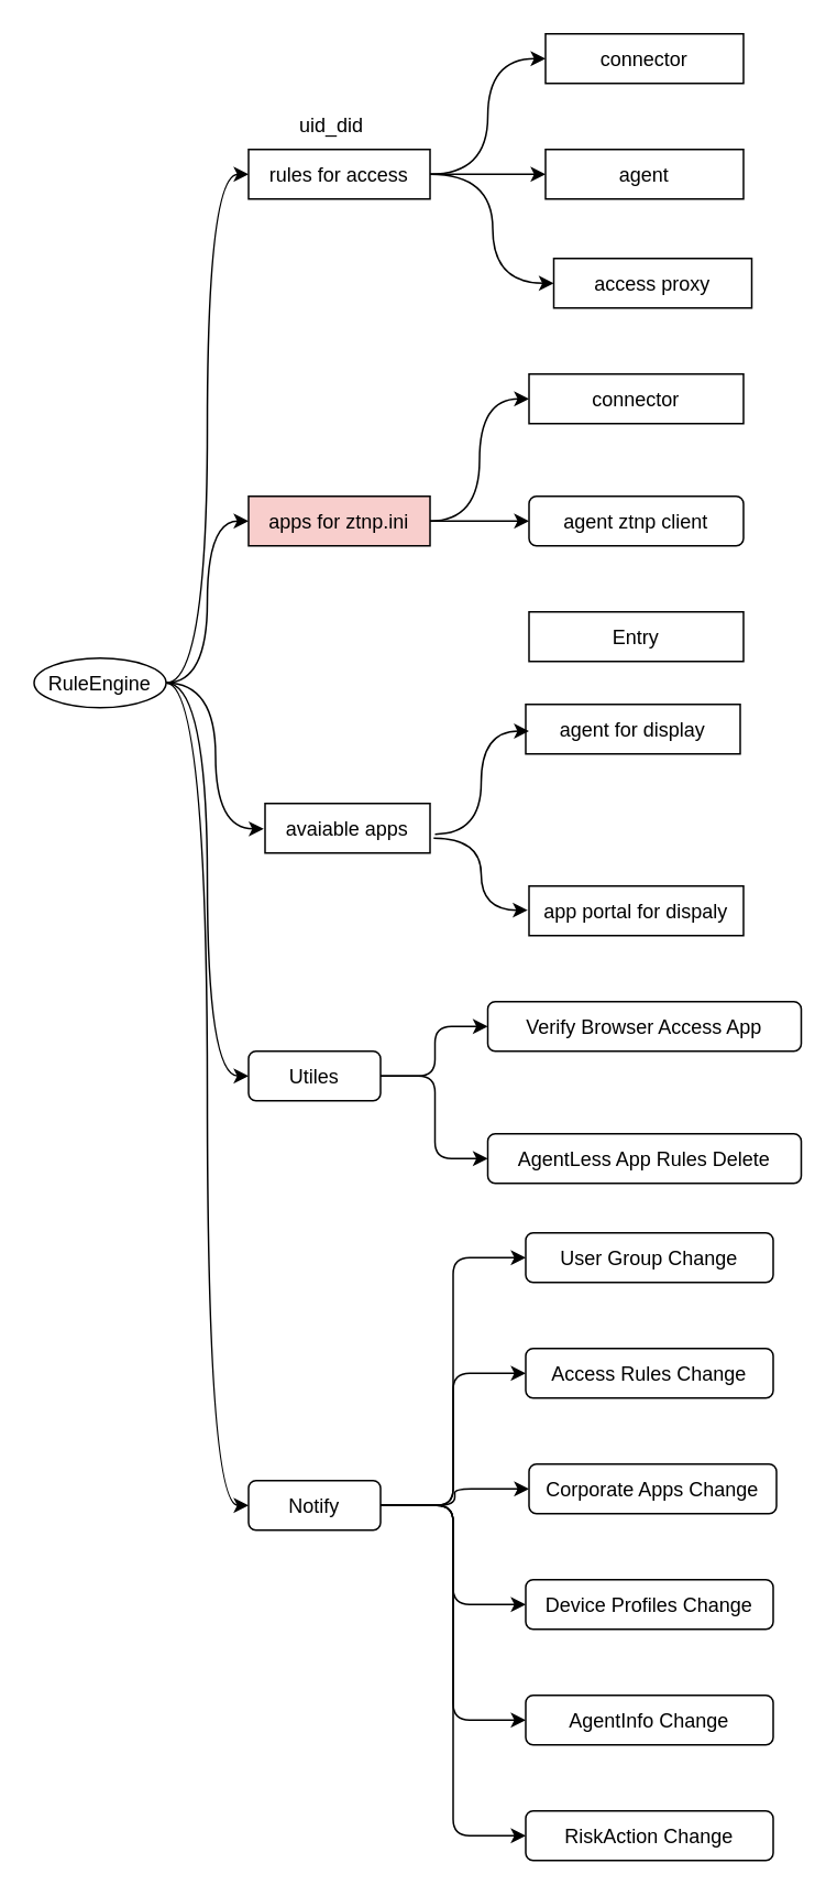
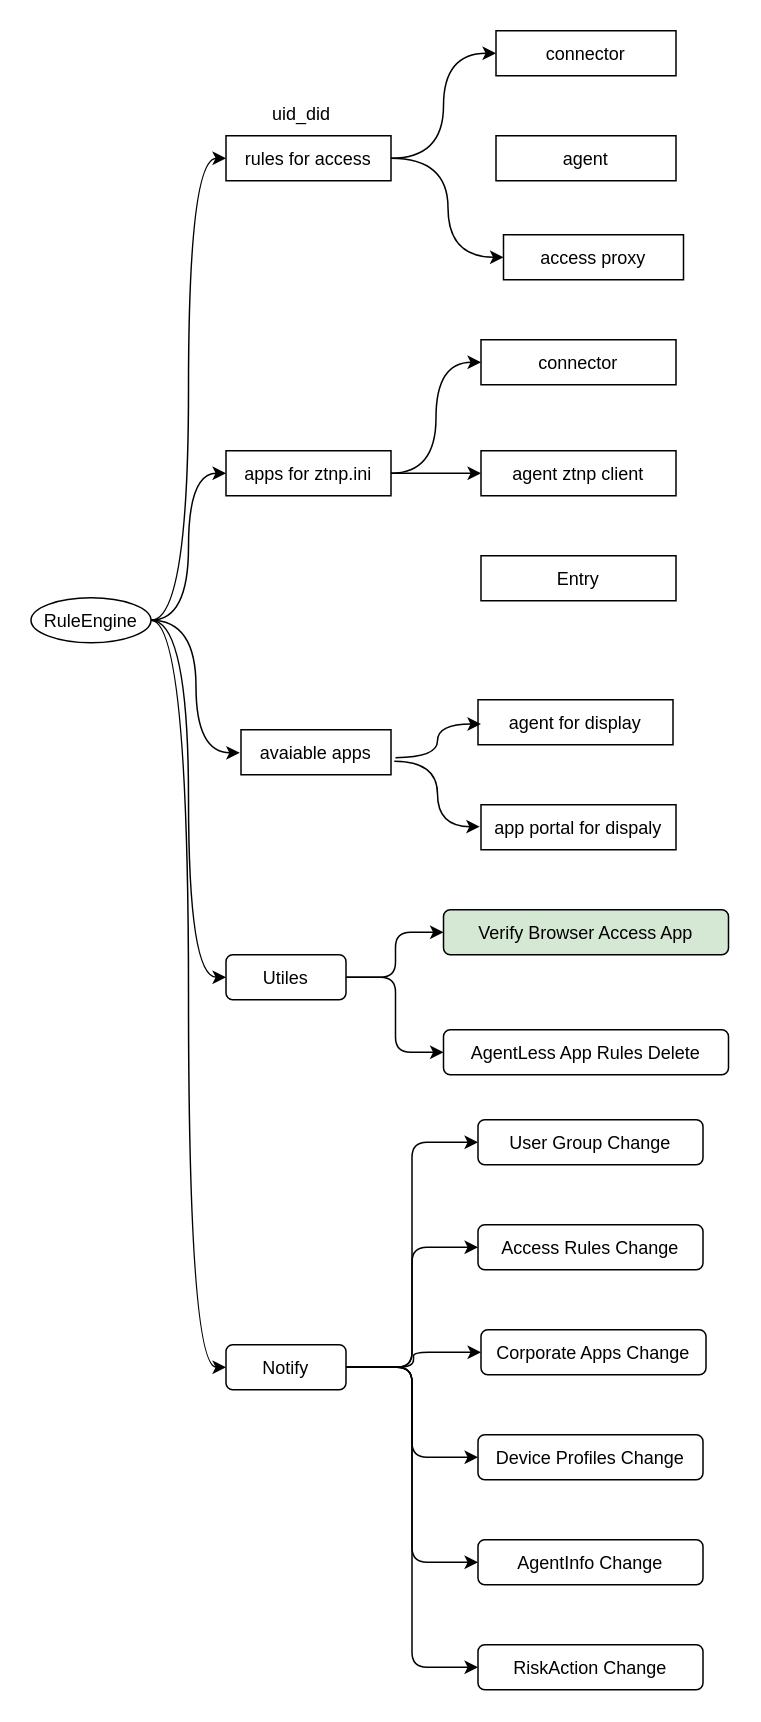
  <mxCell id="0" />
  <mxCell id="1" parent="0" />
  <mxCell id="2" value="RuleEngine" style="ellipse;" vertex="1" parent="1"><mxGeometry x="20" y="398" width="80" height="30" as="geometry" /></mxCell>
  <mxCell id="3" value="rules for access" style="" vertex="1" parent="1"><mxGeometry x="150" y="90" width="110" height="30" as="geometry" /></mxCell>
  <mxCell id="4" value="" style="edgeStyle=elbowEdgeStyle;elbow=horizontal;curved=1;" edge="1" source="2" target="3" parent="1"><mxGeometry relative="1" as="geometry" /></mxCell>
- <mxCell id="5" value="apps for ztnp.ini" style="fillColor=#f8cecc;" vertex="1" parent="1"><mxGeometry x="150" y="300" width="110" height="30" as="geometry" /></mxCell>
+ <mxCell id="5" value="apps for ztnp.ini" style="" vertex="1" parent="1"><mxGeometry x="150" y="300" width="110" height="30" as="geometry" /></mxCell>
  <mxCell id="6" value="" style="edgeStyle=elbowEdgeStyle;elbow=horizontal;curved=1;" edge="1" source="2" target="5" parent="1"><mxGeometry relative="1" as="geometry" /></mxCell>
  <mxCell id="7" value="avaiable apps" style="" vertex="1" parent="1"><mxGeometry x="160" y="486" width="100" height="30" as="geometry" /></mxCell>
  <mxCell id="8" value="" style="edgeStyle=elbowEdgeStyle;elbow=horizontal;curved=1;entryX=-0.008;entryY=0.513;entryDx=0;entryDy=0;entryPerimeter=0;" edge="1" source="2" target="7" parent="1"><mxGeometry relative="1" as="geometry" /></mxCell>
  <mxCell id="9" value="connector" style="" vertex="1" parent="1"><mxGeometry x="330" y="20" width="120" height="30" as="geometry" /></mxCell>
  <mxCell id="10" value="" style="edgeStyle=elbowEdgeStyle;elbow=horizontal;curved=1;" edge="1" source="3" target="9" parent="1"><mxGeometry relative="1" as="geometry" /></mxCell>
  <mxCell id="11" value="agent" style="" vertex="1" parent="1"><mxGeometry x="330" y="90" width="120" height="30" as="geometry" /></mxCell>
- <mxCell id="12" value="" style="edgeStyle=elbowEdgeStyle;elbow=horizontal;curved=1;" edge="1" source="3" target="11" parent="1"><mxGeometry relative="1" as="geometry" /></mxCell>
  <mxCell id="13" value="access proxy" style="" vertex="1" parent="1"><mxGeometry x="335" y="156" width="120" height="30" as="geometry" /></mxCell>
  <mxCell id="14" value="" style="edgeStyle=elbowEdgeStyle;elbow=horizontal;curved=1;" edge="1" source="3" target="13" parent="1"><mxGeometry relative="1" as="geometry" /></mxCell>
  <mxCell id="15" value="connector" style="" vertex="1" parent="1"><mxGeometry x="320" y="226" width="130" height="30" as="geometry" /></mxCell>
  <mxCell id="16" value="" style="edgeStyle=elbowEdgeStyle;elbow=horizontal;curved=1;" edge="1" source="5" target="15" parent="1"><mxGeometry relative="1" as="geometry" /></mxCell>
- <mxCell id="17" value="agent ztnp client" style="rounded=1;" vertex="1" parent="1"><mxGeometry x="320" y="300" width="130" height="30" as="geometry" /></mxCell>
+ <mxCell id="17" value="agent ztnp client" style="" vertex="1" parent="1"><mxGeometry x="320" y="300" width="130" height="30" as="geometry" /></mxCell>
  <mxCell id="18" value="" style="edgeStyle=elbowEdgeStyle;elbow=horizontal;curved=1;" edge="1" source="5" target="17" parent="1"><mxGeometry relative="1" as="geometry" /></mxCell>
  <mxCell id="19" value="Entry" style="" vertex="1" parent="1"><mxGeometry x="320" y="370" width="130" height="30" as="geometry" /></mxCell>
  <mxCell id="20" value="" style="edgeStyle=elbowEdgeStyle;elbow=horizontal;curved=1;entryX=0;entryY=0.5;entryDx=0;entryDy=0;" edge="1" source="2" target="40" parent="1"><mxGeometry relative="1" as="geometry"><mxPoint x="150" y="651" as="targetPoint" /></mxGeometry></mxCell>
  <mxCell id="21" value="" style="edgeStyle=elbowEdgeStyle;elbow=horizontal;curved=1;entryX=0;entryY=0.5;entryDx=0;entryDy=0;" edge="1" source="2" target="27" parent="1"><mxGeometry relative="1" as="geometry"><mxPoint x="145" y="761" as="targetPoint" /></mxGeometry></mxCell>
- <mxCell id="22" value="agent for display" style="" vertex="1" parent="1"><mxGeometry x="318" y="426" width="130" height="30" as="geometry" /></mxCell>
+ <mxCell id="22" value="agent for display" style="" vertex="1" parent="1"><mxGeometry x="318" y="466" width="130" height="30" as="geometry" /></mxCell>
  <mxCell id="23" value="" style="edgeStyle=elbowEdgeStyle;elbow=horizontal;curved=1;entryX=0.015;entryY=0.54;entryDx=0;entryDy=0;entryPerimeter=0;exitX=1.03;exitY=0.62;exitDx=0;exitDy=0;exitPerimeter=0;" edge="1" source="7" target="22" parent="1"><mxGeometry relative="1" as="geometry"><mxPoint x="252" y="525" as="sourcePoint" /><mxPoint x="330" y="496" as="targetPoint" /></mxGeometry></mxCell>
  <mxCell id="24" value="app portal for dispaly" style="" vertex="1" parent="1"><mxGeometry x="320" y="536" width="130" height="30" as="geometry" /></mxCell>
  <mxCell id="25" value="" style="edgeStyle=elbowEdgeStyle;elbow=horizontal;curved=1;entryX=-0.006;entryY=0.487;entryDx=0;entryDy=0;entryPerimeter=0;exitX=1.022;exitY=0.7;exitDx=0;exitDy=0;exitPerimeter=0;" edge="1" source="7" target="24" parent="1"><mxGeometry relative="1" as="geometry"><mxPoint x="252" y="525" as="sourcePoint" /></mxGeometry></mxCell>
  <mxCell id="26" value="uid_did" style="text;html=1;align=center;verticalAlign=middle;resizable=0;points=[];autosize=1;strokeColor=none;fillColor=none;" vertex="1" parent="1"><mxGeometry x="175" y="66" width="50" height="20" as="geometry" /></mxCell>
  <mxCell id="27" value="Notify" style="rounded=1;" vertex="1" parent="1"><mxGeometry x="150" y="896" width="80" height="30" as="geometry" /></mxCell>
  <mxCell id="28" value="User Group Change" style="rounded=1;" vertex="1" parent="1"><mxGeometry x="318" y="746" width="150" height="30" as="geometry" /></mxCell>
  <mxCell id="29" value="" style="edgeStyle=elbowEdgeStyle;elbow=horizontal;" edge="1" source="27" target="28" parent="1"><mxGeometry relative="1" as="geometry" /></mxCell>
  <mxCell id="30" value="Access Rules Change" style="rounded=1;" vertex="1" parent="1"><mxGeometry x="318" y="816" width="150" height="30" as="geometry" /></mxCell>
  <mxCell id="31" value="" style="edgeStyle=elbowEdgeStyle;elbow=horizontal;" edge="1" source="27" target="30" parent="1"><mxGeometry relative="1" as="geometry" /></mxCell>
  <mxCell id="32" value="Corporate Apps Change" style="rounded=1;" vertex="1" parent="1"><mxGeometry x="320" y="886" width="150" height="30" as="geometry" /></mxCell>
  <mxCell id="33" value="" style="edgeStyle=elbowEdgeStyle;elbow=horizontal;" edge="1" source="27" target="32" parent="1"><mxGeometry relative="1" as="geometry" /></mxCell>
  <mxCell id="34" value="Device Profiles Change" style="rounded=1;" vertex="1" parent="1"><mxGeometry x="318" y="956" width="150" height="30" as="geometry" /></mxCell>
  <mxCell id="35" value="" style="edgeStyle=elbowEdgeStyle;elbow=horizontal;" edge="1" source="27" target="34" parent="1"><mxGeometry relative="1" as="geometry" /></mxCell>
  <mxCell id="36" value="AgentInfo Change" style="rounded=1;" vertex="1" parent="1"><mxGeometry x="318" y="1026" width="150" height="30" as="geometry" /></mxCell>
  <mxCell id="37" value="" style="edgeStyle=elbowEdgeStyle;elbow=horizontal;" edge="1" source="27" target="36" parent="1"><mxGeometry relative="1" as="geometry" /></mxCell>
  <mxCell id="38" value="RiskAction Change" style="rounded=1;" vertex="1" parent="1"><mxGeometry x="318.001" y="1096" width="150" height="30" as="geometry" /></mxCell>
  <mxCell id="39" value="" style="edgeStyle=elbowEdgeStyle;elbow=horizontal;" edge="1" source="27" target="38" parent="1"><mxGeometry relative="1" as="geometry" /></mxCell>
  <mxCell id="40" value="Utiles" style="rounded=1;" vertex="1" parent="1"><mxGeometry x="150" y="636" width="80" height="30" as="geometry" /></mxCell>
- <mxCell id="41" value="Verify Browser Access App" style="rounded=1;" vertex="1" parent="1"><mxGeometry x="295" y="606" width="190" height="30" as="geometry" /></mxCell>
+ <mxCell id="41" value="Verify Browser Access App" style="rounded=1;fillColor=#d5e8d4;" vertex="1" parent="1"><mxGeometry x="295" y="606" width="190" height="30" as="geometry" /></mxCell>
  <mxCell id="42" value="" style="edgeStyle=elbowEdgeStyle;elbow=horizontal;" edge="1" source="40" target="41" parent="1"><mxGeometry relative="1" as="geometry" /></mxCell>
  <mxCell id="43" value="AgentLess App Rules Delete" style="rounded=1;" vertex="1" parent="1"><mxGeometry x="295" y="686" width="190" height="30" as="geometry" /></mxCell>
  <mxCell id="44" value="" style="edgeStyle=elbowEdgeStyle;elbow=horizontal;" edge="1" source="40" target="43" parent="1"><mxGeometry relative="1" as="geometry" /></mxCell>
